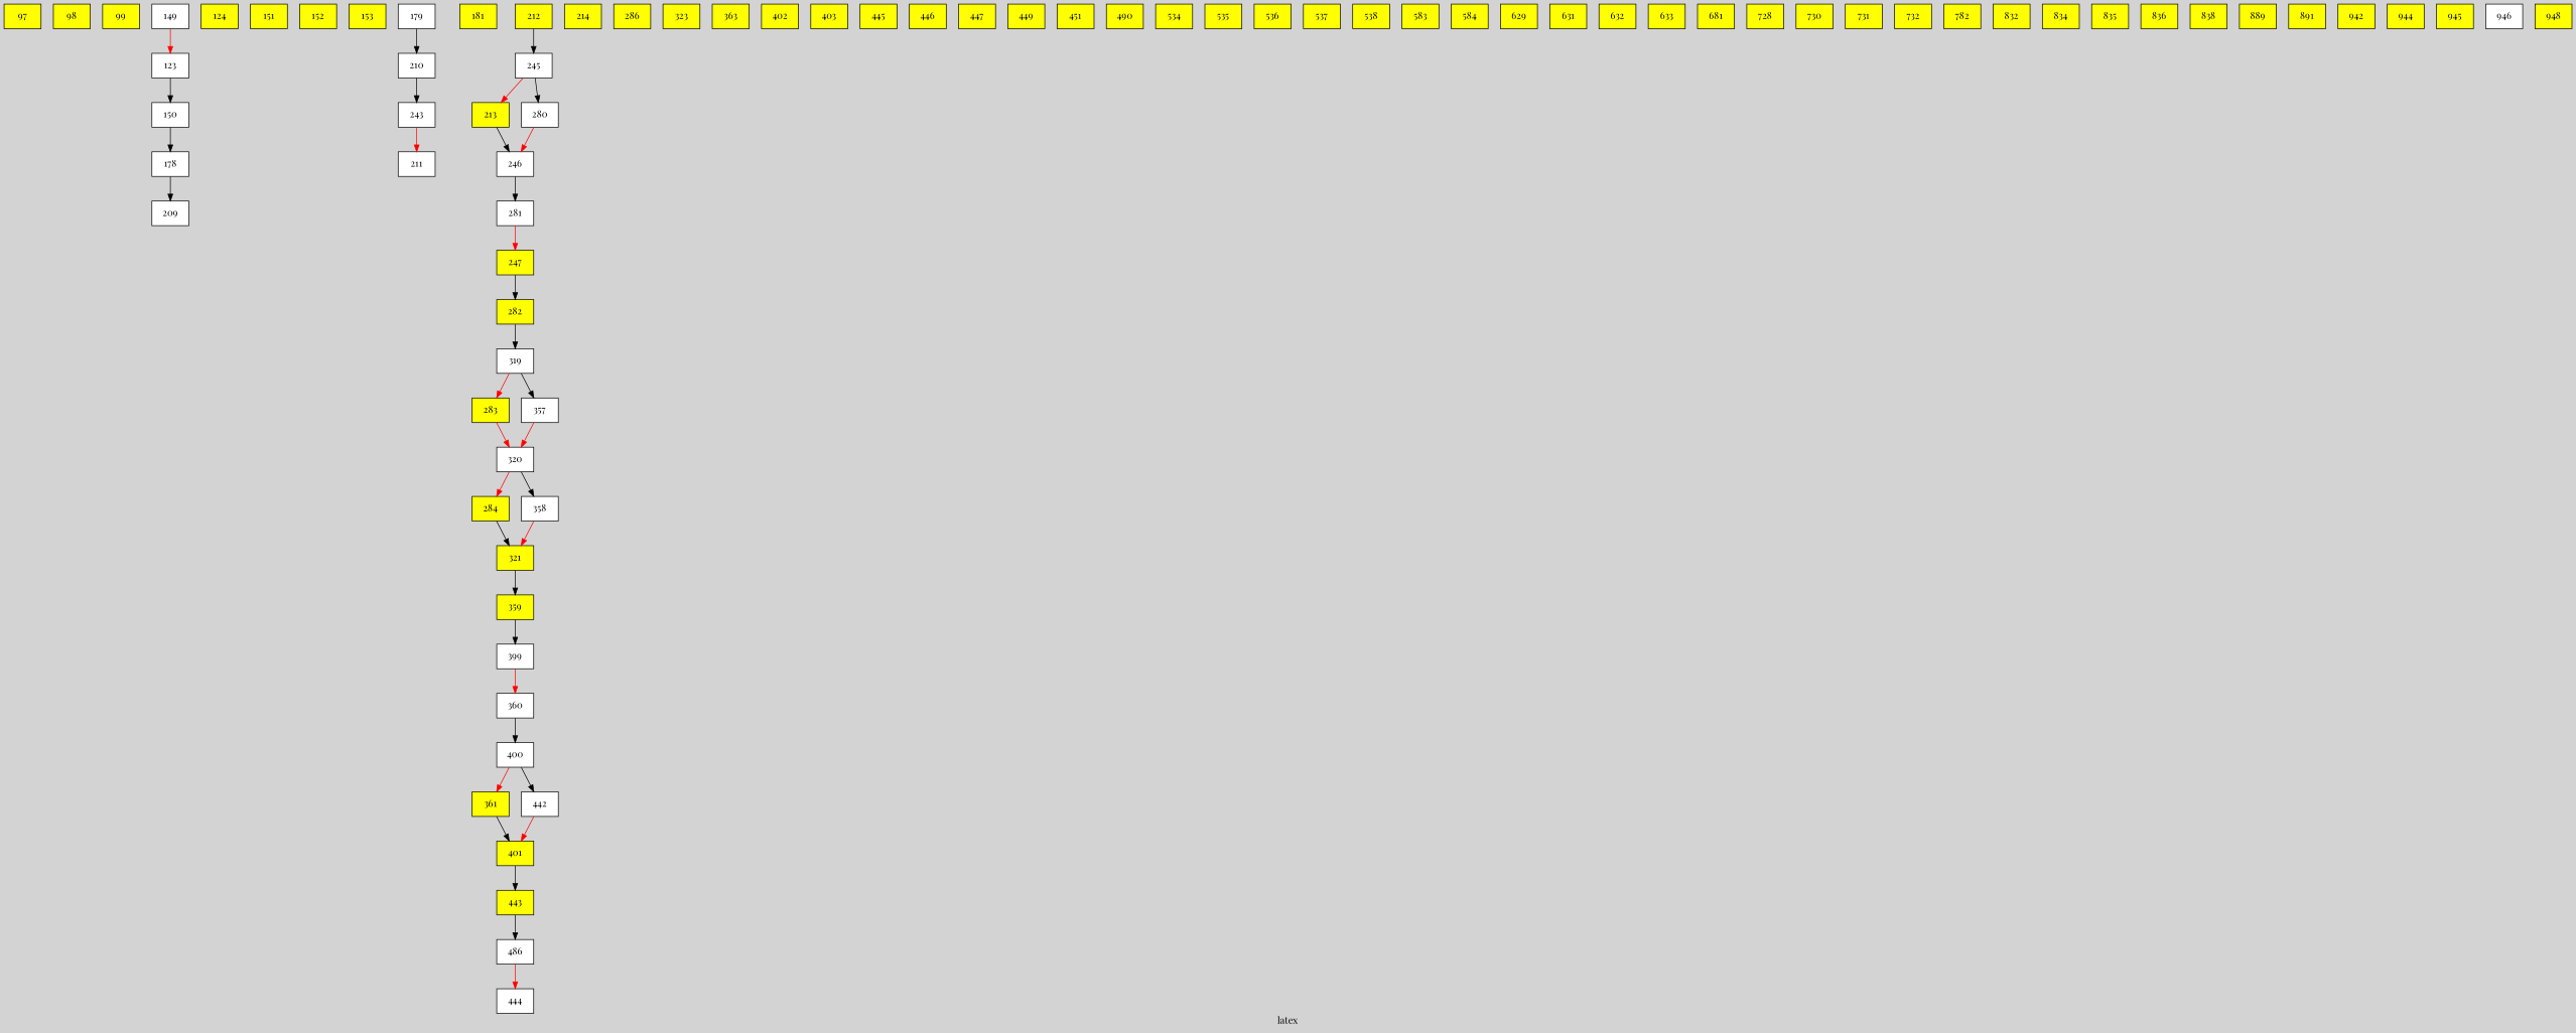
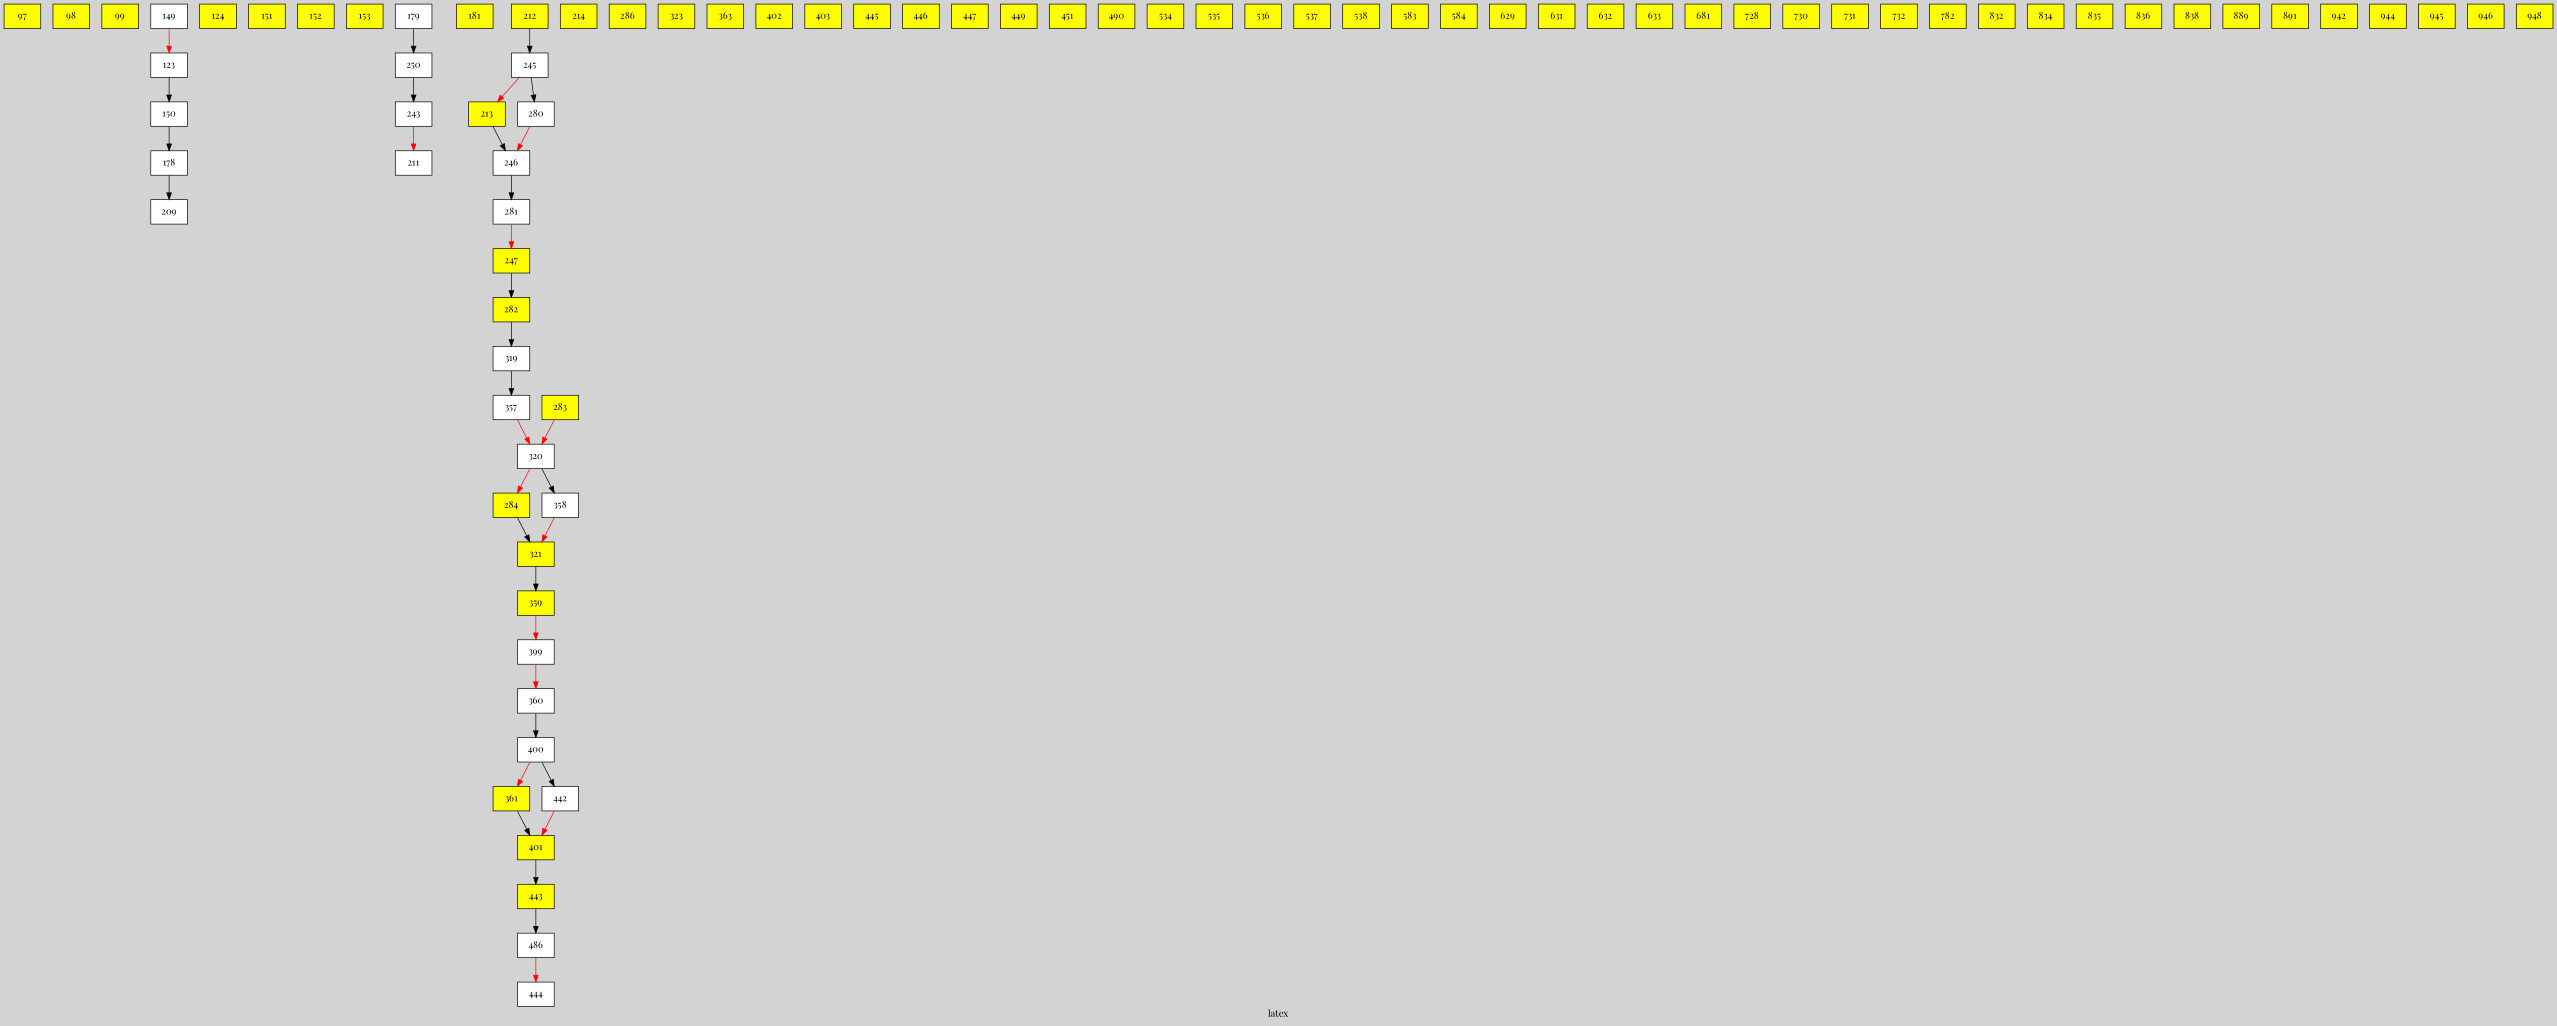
  digraph {
    bgcolor=lightgrey
    fontname="Playfair Display"
    label=latex
    texlbl="\huge{$time(s) = 42.049              \ \ \ \ T_9 = 0.3              \ \ \ \ \rho(g/cc) = 1000              \ \ \ \ {\mathrm{flow}_{max}} = 0.000209801$}"
    node [fillcolor=yellow fontname="Playfair Display" shape=box style=filled]
    edge [color=black fontname="Playfair Display" style="line width = 0.0107pt, solid"]
    97 [texlbl="\huge{$^{20}\mathrm{Ne}$}"]
    98 [texlbl="\huge{$^{21}\mathrm{Ne}$}"]
    99 [texlbl="\huge{$^{22}\mathrm{Ne}$}"]
    123 [fillcolor=white texlbl="\huge{$^{22}\mathrm{Na}$}"]
    150 [fillcolor=white texlbl="\huge{$^{23}\mathrm{Mg}$}"]
    178 [fillcolor=white texlbl="\huge{$^{24}\mathrm{Al}$}"]
    124 [texlbl="\huge{$^{23}\mathrm{Na}$}"]
    149 [fillcolor=white texlbl="\huge{$^{22}\mathrm{Mg}$}"]
    209 [fillcolor=white texlbl="\huge{$^{25}\mathrm{Si}$}"]
    151 [texlbl="\huge{$^{24}\mathrm{Mg}$}"]
    152 [texlbl="\huge{$^{25}\mathrm{Mg}$}"]
    153 [texlbl="\huge{$^{26}\mathrm{Mg}$}"]
    179 [fillcolor=white texlbl="\huge{$^{25}\mathrm{Al}$}"]
-   210 [fillcolor=white texlbl="\huge{$^{26}\mathrm{Si}$}"]
+   210 [fillcolor=white texlbl="\huge{$^{26}\mathrm{Si}$}" label=250]
    243 [fillcolor=white texlbl="\huge{$^{27}\mathrm{P}$}"]
    181 [texlbl="\huge{$^{27}\mathrm{Al}$}"]
    211 [fillcolor=white texlbl="\huge{$^{27}\mathrm{Si}$}"]
    212 [texlbl="\huge{$^{28}\mathrm{Si}$}"]
    245 [fillcolor=white texlbl="\huge{$^{29}\mathrm{P}$}"]
    213 [texlbl="\huge{$^{29}\mathrm{Si}$}"]
    280 [fillcolor=white texlbl="\huge{$^{30}\mathrm{S}$}"]
    246 [fillcolor=white texlbl="\huge{$^{30}\mathrm{P}$}"]
    281 [fillcolor=white texlbl="\huge{$^{31}\mathrm{S}$}"]
    214 [texlbl="\huge{$^{30}\mathrm{Si}$}"]
    247 [texlbl="\huge{$^{31}\mathrm{P}$}"]
    282 [texlbl="\huge{$^{32}\mathrm{S}$}"]
    319 [fillcolor=white texlbl="\huge{$^{33}\mathrm{Cl}$}"]
    283 [texlbl="\huge{$^{33}\mathrm{S}$}"]
    357 [fillcolor=white texlbl="\huge{$^{34}\mathrm{Ar}$}"]
    320 [fillcolor=white texlbl="\huge{$^{34}\mathrm{Cl}$}"]
    284 [texlbl="\huge{$^{34}\mathrm{S}$}"]
    358 [fillcolor=white texlbl="\huge{$^{35}\mathrm{Ar}$}"]
    321 [texlbl="\huge{$^{35}\mathrm{Cl}$}"]
    359 [texlbl="\huge{$^{36}\mathrm{Ar}$}"]
    286 [texlbl="\huge{$^{36}\mathrm{S}$}"]
    399 [fillcolor=white texlbl="\huge{$^{37}\mathrm{K}$}"]
    323 [texlbl="\huge{$^{37}\mathrm{Cl}$}"]
    360 [fillcolor=white texlbl="\huge{$^{37}\mathrm{Ar}$}"]
    400 [fillcolor=white texlbl="\huge{$^{38}\mathrm{K}$}"]
    361 [texlbl="\huge{$^{38}\mathrm{Ar}$}"]
    442 [fillcolor=white texlbl="\huge{$^{39}\mathrm{Ca}$}"]
    401 [texlbl="\huge{$^{39}\mathrm{K}$}"]
    443 [texlbl="\huge{$^{40}\mathrm{Ca}$}"]
    363 [texlbl="\huge{$^{40}\mathrm{Ar}$}"]
    486 [fillcolor=white texlbl="\huge{$^{41}\mathrm{Sc}$}"]
    402 [texlbl="\huge{$^{40}\mathrm{K}$}"]
    403 [texlbl="\huge{$^{41}\mathrm{K}$}"]
    444 [fillcolor=white texlbl="\huge{$^{41}\mathrm{Ca}$}"]
    445 [texlbl="\huge{$^{42}\mathrm{Ca}$}"]
    446 [texlbl="\huge{$^{43}\mathrm{Ca}$}"]
    447 [texlbl="\huge{$^{44}\mathrm{Ca}$}"]
    449 [texlbl="\huge{$^{46}\mathrm{Ca}$}"]
    451 [texlbl="\huge{$^{48}\mathrm{Ca}$}"]
    490 [texlbl="\huge{$^{45}\mathrm{Sc}$}"]
    534 [texlbl="\huge{$^{46}\mathrm{Ti}$}"]
    535 [texlbl="\huge{$^{47}\mathrm{Ti}$}"]
    536 [texlbl="\huge{$^{48}\mathrm{Ti}$}"]
    537 [texlbl="\huge{$^{49}\mathrm{Ti}$}"]
    538 [texlbl="\huge{$^{50}\mathrm{Ti}$}"]
    583 [texlbl="\huge{$^{50}\mathrm{V}$}"]
    584 [texlbl="\huge{$^{51}\mathrm{V}$}"]
    629 [texlbl="\huge{$^{50}\mathrm{Cr}$}"]
    631 [texlbl="\huge{$^{52}\mathrm{Cr}$}"]
    632 [texlbl="\huge{$^{53}\mathrm{Cr}$}"]
    633 [texlbl="\huge{$^{54}\mathrm{Cr}$}"]
    681 [texlbl="\huge{$^{55}\mathrm{Mn}$}"]
    728 [texlbl="\huge{$^{54}\mathrm{Fe}$}"]
    730 [texlbl="\huge{$^{56}\mathrm{Fe}$}"]
    731 [texlbl="\huge{$^{57}\mathrm{Fe}$}"]
    732 [texlbl="\huge{$^{58}\mathrm{Fe}$}"]
    782 [texlbl="\huge{$^{59}\mathrm{Co}$}"]
    832 [texlbl="\huge{$^{58}\mathrm{Ni}$}"]
    834 [texlbl="\huge{$^{60}\mathrm{Ni}$}"]
    835 [texlbl="\huge{$^{61}\mathrm{Ni}$}"]
    836 [texlbl="\huge{$^{62}\mathrm{Ni}$}"]
    838 [texlbl="\huge{$^{64}\mathrm{Ni}$}"]
    889 [texlbl="\huge{$^{63}\mathrm{Cu}$}"]
    891 [texlbl="\huge{$^{65}\mathrm{Cu}$}"]
    942 [texlbl="\huge{$^{64}\mathrm{Zn}$}"]
    944 [texlbl="\huge{$^{66}\mathrm{Zn}$}"]
    945 [texlbl="\huge{$^{67}\mathrm{Zn}$}"]
-   946 [fillcolor=white texlbl="\huge{$^{68}\mathrm{Zn}$}"]
+   946 [texlbl="\huge{$^{68}\mathrm{Zn}$}"]
    948 [texlbl="\huge{$^{70}\mathrm{Zn}$}"]
    123 -> 150
    150 -> 178 [style="line width = 0.0134pt, solid"]
    178 -> 209 [style="line width = 0.0110pt, solid"]
    149 -> 123 [color=red]
    179 -> 210 [style="line width = 0.0173pt, solid"]
    210 -> 243 [style="line width = 0.0169pt, solid"]
    243 -> 211 [color=red style="line width = 0.0175pt, solid"]
    212 -> 245 [style="line width = 0.0266pt, solid"]
    245 -> 213 [color=red style="line width = 0.0154pt, solid"]
    245 -> 280 [style="line width = 0.0228pt, solid"]
    213 -> 246 [style="line width = 0.0154pt, solid"]
    280 -> 246 [color=red style="line width = 0.0263pt, solid"]
    246 -> 281 [style="line width = 0.0458pt, solid"]
    281 -> 247 [color=red style="line width = 0.0654pt, solid"]
    247 -> 282 [style="line width = 0.0582pt, solid"]
    282 -> 319 [style="line width = 0.1194pt, solid"]
-   319 -> 283 [color=red style="line width = 0.0800pt, solid"]
    319 -> 357 [style="line width = 0.0432pt, solid"]
    283 -> 320 [color=red style="line width = 0.0814pt, solid"]
    357 -> 320 [color=red style="line width = 0.0438pt, solid"]
    320 -> 284 [color=red style="line width = 0.0540pt, solid"]
    320 -> 358 [style="line width = 0.0724pt, solid"]
    284 -> 321 [style="line width = 0.0543pt, solid"]
    358 -> 321 [color=red style="line width = 0.0681pt, solid"]
    321 -> 359 [style="line width = 0.1211pt, solid"]
-   359 -> 399 [style="line width = 0.1277pt, solid"]
+   359 -> 399 [color=red style="line width = 0.1277pt, solid"]
    399 -> 360 [color=red style="line width = 0.1231pt, solid"]
    360 -> 400 [style="line width = 0.3794pt, solid"]
    400 -> 361 [color=red style="line width = 0.0367pt, solid"]
    400 -> 442 [style="line width = 1.0750pt, solid"]
    361 -> 401 [style="line width = 0.1457pt, solid"]
    442 -> 401 [color=red style="line width = 1.1158pt, solid"]
    401 -> 443 [style="line width = 10.0000pt, solid"]
    443 -> 486 [style="line width = 0.0170pt, solid"]
    486 -> 444 [color=red style="line width = 0.0167pt, solid"]
  }
